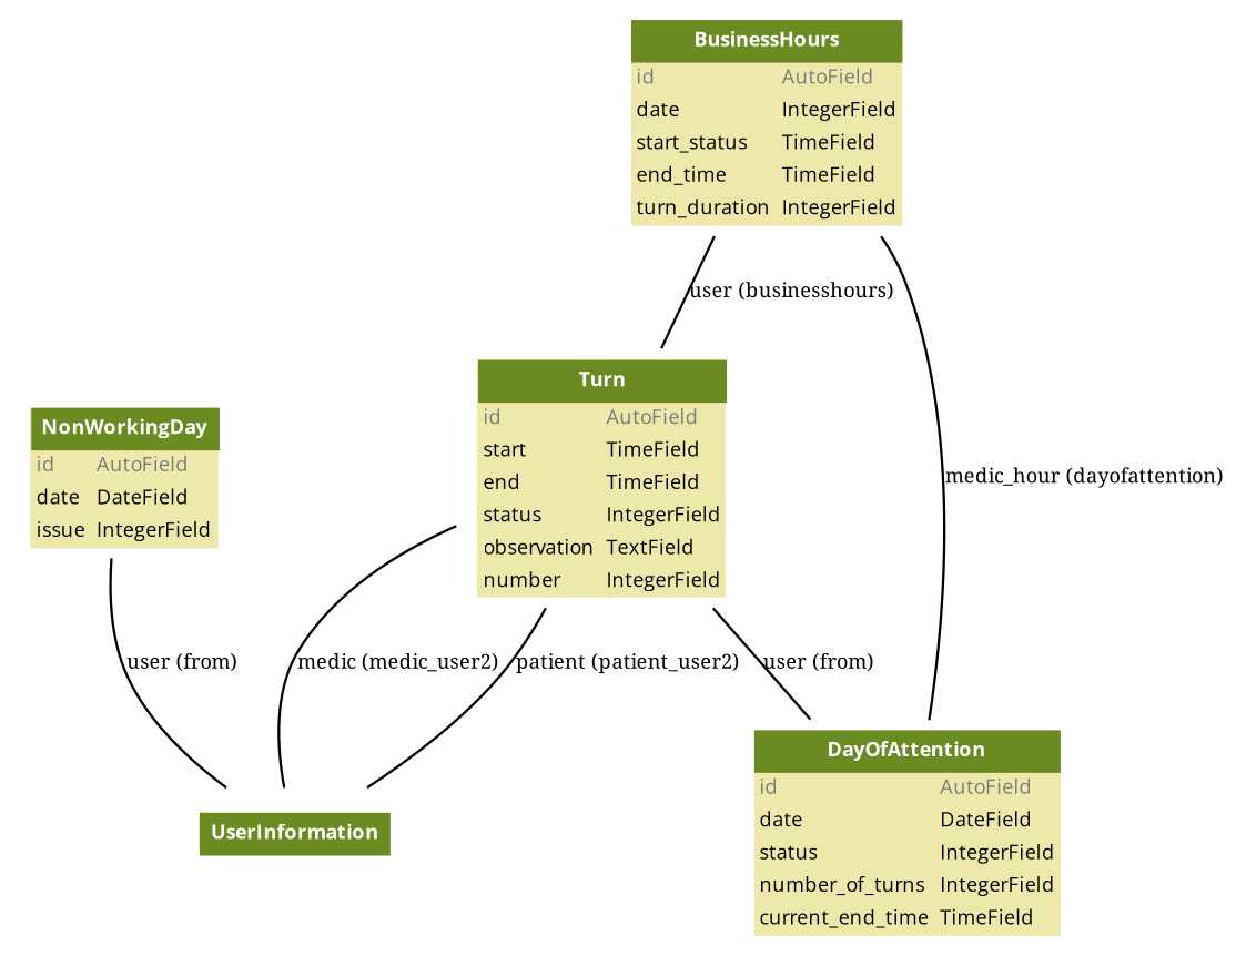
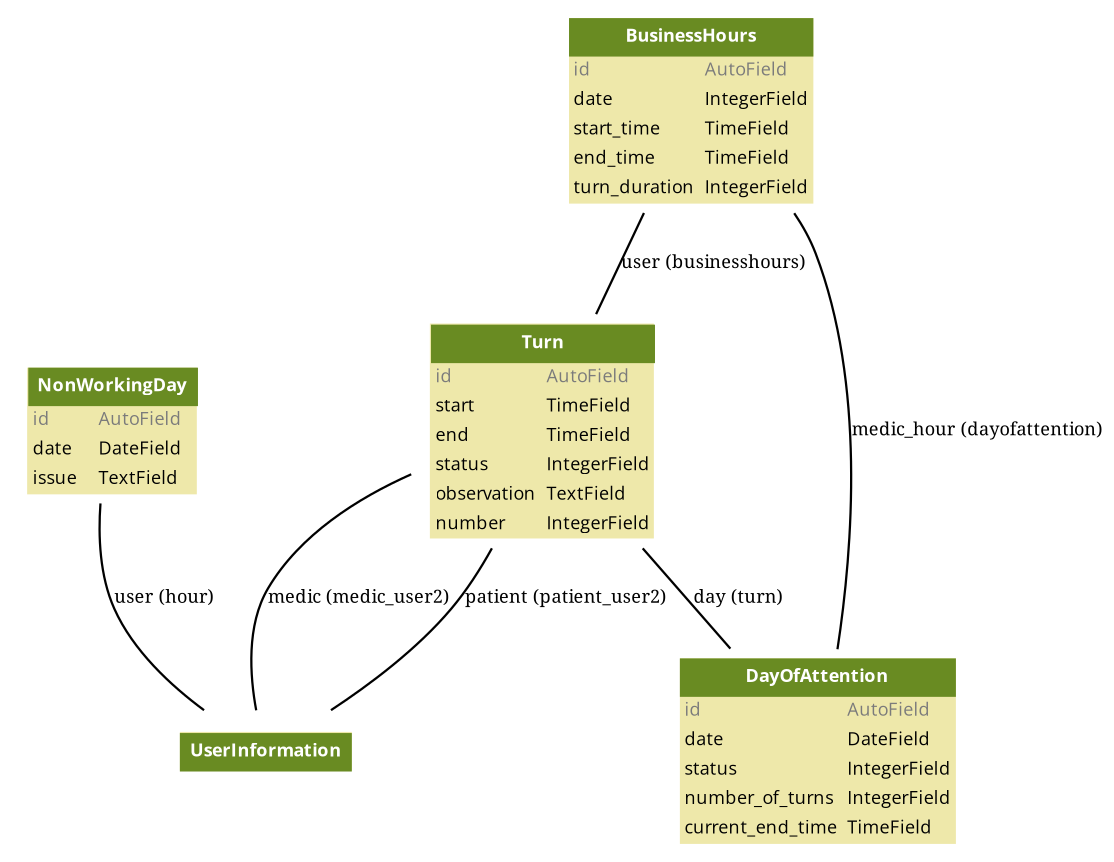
  digraph {
    fontname="Noto Serif"
    fontsize=8
    node [fontname="Noto Serif" fontsize=8 shape=plaintext]
    edge [arrowhead=none arrowtail=dot fontname="Noto Serif" fontsize=8]
-   n1 [label=<     <TABLE BGCOLOR="palegoldenrod" BORDER="0" CELLBORDER="0" CELLSPACING="0">      <TR><TD COLSPAN="2" CELLPADDING="4" ALIGN="CENTER" BGCOLOR="olivedrab4"      ><FONT FACE="Open Sans Bold" COLOR="white"      >BusinessHours</FONT></TD></TR>                       <TR><TD ALIGN="LEFT" BORDER="0"         ><FONT COLOR="#7B7B7B" FACE="Open Sans">id</FONT         ></TD>         <TD ALIGN="LEFT"         ><FONT COLOR="#7B7B7B" FACE="Open Sans">AutoField</FONT         ></TD></TR>                  <TR><TD ALIGN="LEFT" BORDER="0"         ><FONT FACE="Open Sans">date</FONT         ></TD>         <TD ALIGN="LEFT"         ><FONT FACE="Open Sans">IntegerField</FONT         ></TD></TR>                  <TR><TD ALIGN="LEFT" BORDER="0"         ><FONT FACE="Open Sans">start_status</FONT         ></TD>         <TD ALIGN="LEFT"         ><FONT FACE="Open Sans">TimeField</FONT         ></TD></TR>                  <TR><TD ALIGN="LEFT" BORDER="0"         ><FONT FACE="Open Sans">end_time</FONT         ></TD>         <TD ALIGN="LEFT"         ><FONT FACE="Open Sans">TimeField</FONT         ></TD></TR>                  <TR><TD ALIGN="LEFT" BORDER="0"         ><FONT FACE="Open Sans">turn_duration</FONT         ></TD>         <TD ALIGN="LEFT"         ><FONT FACE="Open Sans">IntegerField</FONT         ></TD></TR>                   </TABLE>     >]
+   n1 [label=<     <TABLE BGCOLOR="palegoldenrod" BORDER="0" CELLBORDER="0" CELLSPACING="0">      <TR><TD COLSPAN="2" CELLPADDING="4" ALIGN="CENTER" BGCOLOR="olivedrab4"      ><FONT FACE="Open Sans Bold" COLOR="white"      >BusinessHours</FONT></TD></TR>                       <TR><TD ALIGN="LEFT" BORDER="0"         ><FONT COLOR="#7B7B7B" FACE="Open Sans">id</FONT         ></TD>         <TD ALIGN="LEFT"         ><FONT COLOR="#7B7B7B" FACE="Open Sans">AutoField</FONT         ></TD></TR>                  <TR><TD ALIGN="LEFT" BORDER="0"         ><FONT FACE="Open Sans">date</FONT         ></TD>         <TD ALIGN="LEFT"         ><FONT FACE="Open Sans">IntegerField</FONT         ></TD></TR>                  <TR><TD ALIGN="LEFT" BORDER="0"         ><FONT FACE="Open Sans">start_time</FONT         ></TD>         <TD ALIGN="LEFT"         ><FONT FACE="Open Sans">TimeField</FONT         ></TD></TR>                  <TR><TD ALIGN="LEFT" BORDER="0"         ><FONT FACE="Open Sans">end_time</FONT         ></TD>         <TD ALIGN="LEFT"         ><FONT FACE="Open Sans">TimeField</FONT         ></TD></TR>                  <TR><TD ALIGN="LEFT" BORDER="0"         ><FONT FACE="Open Sans">turn_duration</FONT         ></TD>         <TD ALIGN="LEFT"         ><FONT FACE="Open Sans">IntegerField</FONT         ></TD></TR>                   </TABLE>     >]
    n2 [label=<     <TABLE BGCOLOR="palegoldenrod" BORDER="0" CELLBORDER="0" CELLSPACING="0">      <TR><TD COLSPAN="2" CELLPADDING="4" ALIGN="CENTER" BGCOLOR="olivedrab4"      ><FONT FACE="Open Sans Bold" COLOR="white"      >Turn</FONT></TD></TR>                       <TR><TD ALIGN="LEFT" BORDER="0"         ><FONT COLOR="#7B7B7B" FACE="Open Sans">id</FONT         ></TD>         <TD ALIGN="LEFT"         ><FONT COLOR="#7B7B7B" FACE="Open Sans">AutoField</FONT         ></TD></TR>                  <TR><TD ALIGN="LEFT" BORDER="0"         ><FONT FACE="Open Sans">start</FONT         ></TD>         <TD ALIGN="LEFT"         ><FONT FACE="Open Sans">TimeField</FONT         ></TD></TR>                  <TR><TD ALIGN="LEFT" BORDER="0"         ><FONT FACE="Open Sans">end</FONT         ></TD>         <TD ALIGN="LEFT"         ><FONT FACE="Open Sans">TimeField</FONT         ></TD></TR>                  <TR><TD ALIGN="LEFT" BORDER="0"         ><FONT FACE="Open Sans">status</FONT         ></TD>         <TD ALIGN="LEFT"         ><FONT FACE="Open Sans">IntegerField</FONT         ></TD></TR>                  <TR><TD ALIGN="LEFT" BORDER="0"         ><FONT FACE="Open Sans">observation</FONT         ></TD>         <TD ALIGN="LEFT"         ><FONT FACE="Open Sans">TextField</FONT         ></TD></TR>                  <TR><TD ALIGN="LEFT" BORDER="0"         ><FONT FACE="Open Sans">number</FONT         ></TD>         <TD ALIGN="LEFT"         ><FONT FACE="Open Sans">IntegerField</FONT         ></TD></TR>                   </TABLE>     >]
    n3 [label=<       <TABLE BGCOLOR="palegoldenrod" BORDER="0" CELLBORDER="0" CELLSPACING="0">       <TR><TD COLSPAN="2" CELLPADDING="4" ALIGN="CENTER" BGCOLOR="olivedrab4"       ><FONT FACE="Open Sans Bold" COLOR="white"       >UserInformation</FONT></TD></TR>       </TABLE>       >]
    n4 [label=<     <TABLE BGCOLOR="palegoldenrod" BORDER="0" CELLBORDER="0" CELLSPACING="0">      <TR><TD COLSPAN="2" CELLPADDING="4" ALIGN="CENTER" BGCOLOR="olivedrab4"      ><FONT FACE="Open Sans Bold" COLOR="white"      >DayOfAttention</FONT></TD></TR>                       <TR><TD ALIGN="LEFT" BORDER="0"         ><FONT COLOR="#7B7B7B" FACE="Open Sans">id</FONT         ></TD>         <TD ALIGN="LEFT"         ><FONT COLOR="#7B7B7B" FACE="Open Sans">AutoField</FONT         ></TD></TR>                  <TR><TD ALIGN="LEFT" BORDER="0"         ><FONT FACE="Open Sans">date</FONT         ></TD>         <TD ALIGN="LEFT"         ><FONT FACE="Open Sans">DateField</FONT         ></TD></TR>                  <TR><TD ALIGN="LEFT" BORDER="0"         ><FONT FACE="Open Sans">status</FONT         ></TD>         <TD ALIGN="LEFT"         ><FONT FACE="Open Sans">IntegerField</FONT         ></TD></TR>                  <TR><TD ALIGN="LEFT" BORDER="0"         ><FONT FACE="Open Sans">number_of_turns</FONT         ></TD>         <TD ALIGN="LEFT"         ><FONT FACE="Open Sans">IntegerField</FONT         ></TD></TR>                  <TR><TD ALIGN="LEFT" BORDER="0"         ><FONT FACE="Open Sans">current_end_time</FONT         ></TD>         <TD ALIGN="LEFT"         ><FONT FACE="Open Sans">TimeField</FONT         ></TD></TR>                   </TABLE>     >]
-   n5 [label=<     <TABLE BGCOLOR="palegoldenrod" BORDER="0" CELLBORDER="0" CELLSPACING="0">      <TR><TD COLSPAN="2" CELLPADDING="4" ALIGN="CENTER" BGCOLOR="olivedrab4"      ><FONT FACE="Open Sans Bold" COLOR="white"      >NonWorkingDay</FONT></TD></TR>                       <TR><TD ALIGN="LEFT" BORDER="0"         ><FONT COLOR="#7B7B7B" FACE="Open Sans">id</FONT         ></TD>         <TD ALIGN="LEFT"         ><FONT COLOR="#7B7B7B" FACE="Open Sans">AutoField</FONT         ></TD></TR>                  <TR><TD ALIGN="LEFT" BORDER="0"         ><FONT FACE="Open Sans">date</FONT         ></TD>         <TD ALIGN="LEFT"         ><FONT FACE="Open Sans">DateField</FONT         ></TD></TR>                  <TR><TD ALIGN="LEFT" BORDER="0"         ><FONT FACE="Open Sans">issue</FONT         ></TD>         <TD ALIGN="LEFT"         ><FONT FACE="Open Sans">IntegerField</FONT         ></TD></TR>                   </TABLE>     >]
+   n5 [label=<     <TABLE BGCOLOR="palegoldenrod" BORDER="0" CELLBORDER="0" CELLSPACING="0">      <TR><TD COLSPAN="2" CELLPADDING="4" ALIGN="CENTER" BGCOLOR="olivedrab4"      ><FONT FACE="Open Sans Bold" COLOR="white"      >NonWorkingDay</FONT></TD></TR>                       <TR><TD ALIGN="LEFT" BORDER="0"         ><FONT COLOR="#7B7B7B" FACE="Open Sans">id</FONT         ></TD>         <TD ALIGN="LEFT"         ><FONT COLOR="#7B7B7B" FACE="Open Sans">AutoField</FONT         ></TD></TR>                  <TR><TD ALIGN="LEFT" BORDER="0"         ><FONT FACE="Open Sans">date</FONT         ></TD>         <TD ALIGN="LEFT"         ><FONT FACE="Open Sans">DateField</FONT         ></TD></TR>                  <TR><TD ALIGN="LEFT" BORDER="0"         ><FONT FACE="Open Sans">issue</FONT         ></TD>         <TD ALIGN="LEFT"         ><FONT FACE="Open Sans">TextField</FONT         ></TD></TR>                   </TABLE>     >]
    n1 -> n2 [label="user (businesshours)"]
    n2 -> n3 [label="medic (medic_user2)"]
    n2 -> n3 [label="patient (patient_user2)"]
-   n2 -> n4 [label="user (from)"]
+   n2 -> n4 [label="day (turn)"]
    n4 -> n1 [label="medic_hour (dayofattention)"]
-   n5 -> n3 [label="user (from)"]
+   n5 -> n3 [label="user (hour)"]
  }
